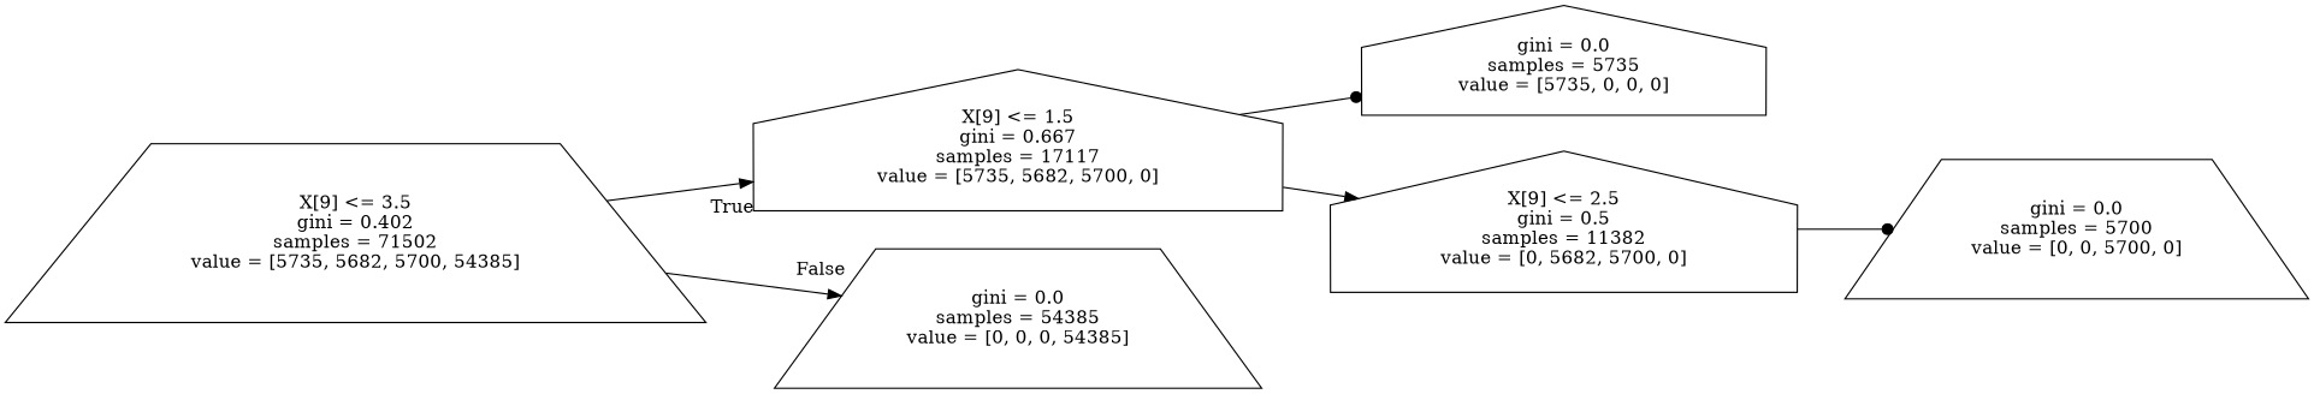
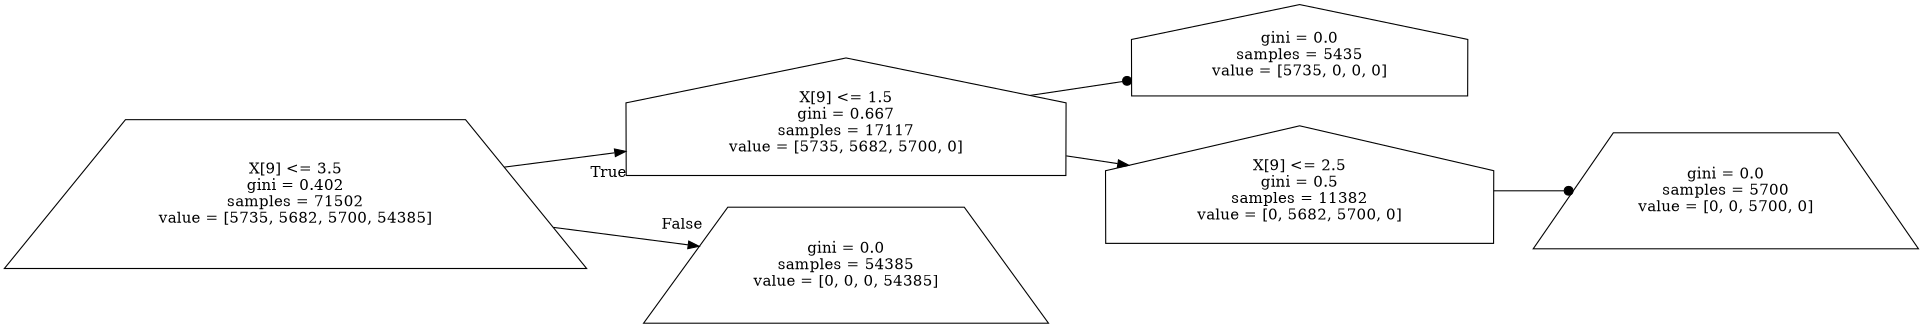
  digraph {
    rankdir=LR
    node [shape=trapezium]
    edge [arrowhead=normal]
    n1 [label="X[9] <= 3.5\ngini = 0.402\nsamples = 71502\nvalue = [5735, 5682, 5700, 54385]"]
    n2 [label="X[9] <= 1.5\ngini = 0.667\nsamples = 17117\nvalue = [5735, 5682, 5700, 0]" shape=house]
    n3 [label="gini = 0.0\nsamples = 54385\nvalue = [0, 0, 0, 54385]"]
-   n4 [label="gini = 0.0\nsamples = 5735\nvalue = [5735, 0, 0, 0]" shape=house]
+   n4 [label="gini = 0.0\nsamples = 5435\nvalue = [5735, 0, 0, 0]" shape=house]
    n5 [label="X[9] <= 2.5\ngini = 0.5\nsamples = 11382\nvalue = [0, 5682, 5700, 0]" shape=house]
    n6 [label="gini = 0.0\nsamples = 5700\nvalue = [0, 0, 5700, 0]"]
    n1 -> n2 [headlabel=True labelangle=45 labeldistance=2.5]
    n1 -> n3 [headlabel=False labelangle=-45 labeldistance=2.5]
    n2 -> n4 [arrowhead=dot]
    n2 -> n5
    n5 -> n6 [arrowhead=dot]
  }
